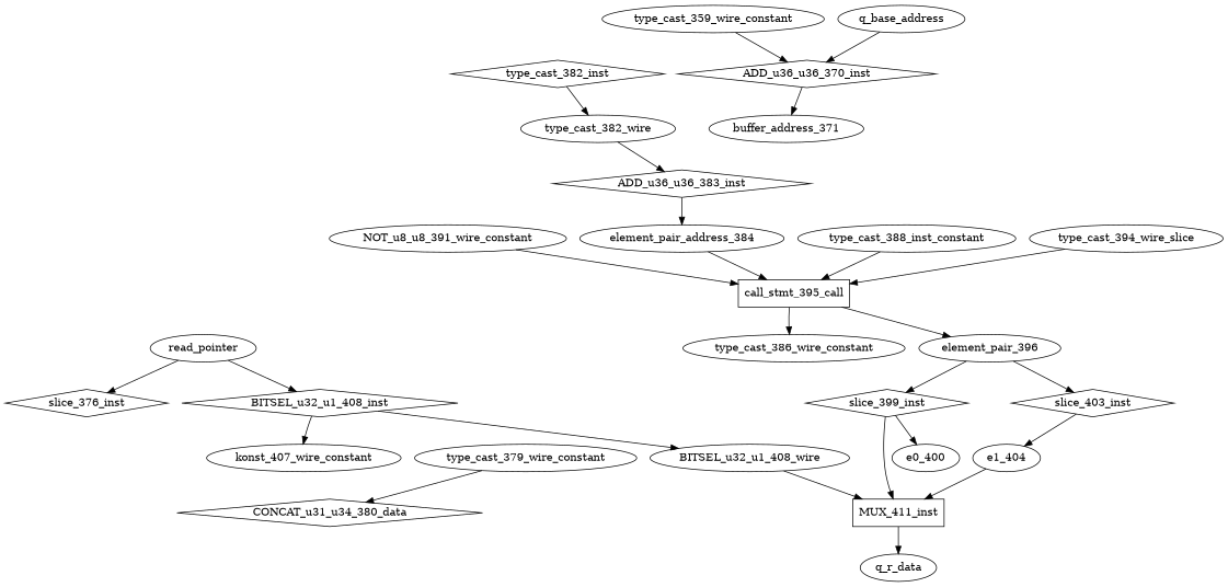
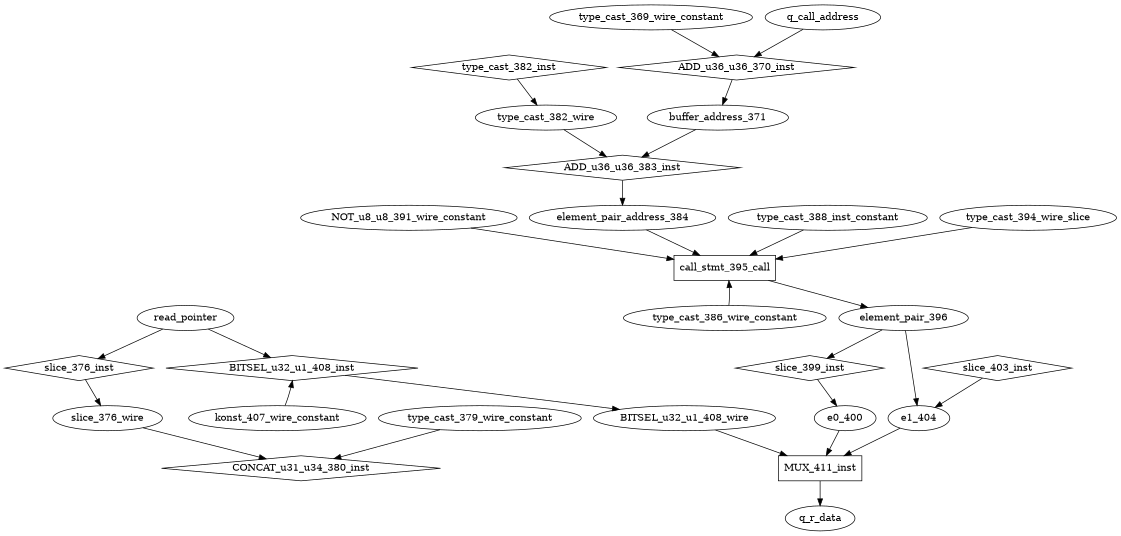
  digraph {
    fontname="DejaVu Serif"
    node [fontname="DejaVu Serif" shape=ellipse]
    edge [fontname="DejaVu Serif"]
    MUX_411_inst [shape=rectangle]
    BITSEL_u32_u1_408_wire
    q_r_data [shape=""]
    type_cast_382_inst [shape=diamond]
    type_cast_382_wire
    n6 [label=call_stmt_395_call shape=rectangle]
    NOT_u8_u8_391_wire_constant
    element_pair_396
    ADD_u36_u36_383_inst [shape=diamond]
    buffer_address_371
    element_pair_address_384
    e0_400
    e1_404
    slice_399_inst [shape=diamond]
    slice_403_inst [shape=diamond]
    BITSEL_u32_u1_408_inst [shape=diamond]
    konst_407_wire_constant
-   CONCAT_u31_u34_380_inst [shape=diamond label=CONCAT_u31_u34_380_data]
+   CONCAT_u31_u34_380_inst [shape=diamond]
+   slice_376_wire
    ADD_u36_u36_370_inst [shape=diamond]
-   type_cast_369_wire_constant [label=type_cast_359_wire_constant]
+   type_cast_369_wire_constant
    type_cast_379_wire_constant
    type_cast_386_wire_constant
    n24 [label=type_cast_388_inst_constant]
    n25 [label=type_cast_394_wire_slice]
-   q_base_address [shape=""]
+   q_base_address [label=q_call_address shape=""]
    read_pointer [shape=""]
    slice_376_inst [shape=diamond]
    MUX_411_inst -> q_r_data
    BITSEL_u32_u1_408_wire -> MUX_411_inst
    type_cast_382_inst -> type_cast_382_wire
    type_cast_382_wire -> ADD_u36_u36_383_inst
    n6 -> element_pair_396
    NOT_u8_u8_391_wire_constant -> n6
    element_pair_396 -> slice_399_inst
-   element_pair_396 -> slice_403_inst
+   element_pair_396 -> e1_404
    ADD_u36_u36_383_inst -> element_pair_address_384
+   buffer_address_371 -> ADD_u36_u36_383_inst
    element_pair_address_384 -> n6
-   slice_399_inst -> MUX_411_inst
+   e0_400 -> MUX_411_inst
    e1_404 -> MUX_411_inst
    slice_399_inst -> e0_400
    slice_403_inst -> e1_404
    BITSEL_u32_u1_408_inst -> BITSEL_u32_u1_408_wire
-   BITSEL_u32_u1_408_inst -> konst_407_wire_constant
+   konst_407_wire_constant -> BITSEL_u32_u1_408_inst
+   slice_376_wire -> CONCAT_u31_u34_380_inst
    ADD_u36_u36_370_inst -> buffer_address_371
    type_cast_369_wire_constant -> ADD_u36_u36_370_inst
    type_cast_379_wire_constant -> CONCAT_u31_u34_380_inst
-   n6 -> type_cast_386_wire_constant
+   type_cast_386_wire_constant -> n6
    n24 -> n6
    n25 -> n6
    q_base_address -> ADD_u36_u36_370_inst
    read_pointer -> BITSEL_u32_u1_408_inst
    read_pointer -> slice_376_inst
+   slice_376_inst -> slice_376_wire
  }
